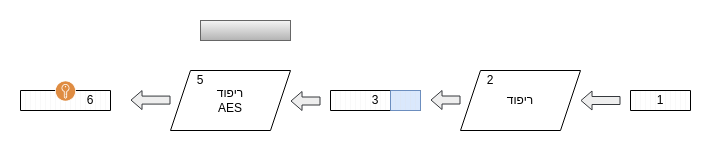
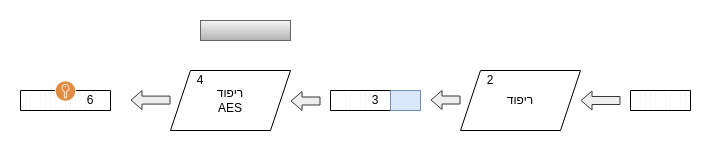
  <mxCell id="0" />
  <mxCell id="1" parent="0" />
  <mxCell id="2" value="" style="verticalLabelPosition=bottom;verticalAlign=top;html=1;shape=mxgraph.basic.patternFillRect;fillStyle=vert;step=5;fillStrokeWidth=0.2;fillStrokeColor=#dddddd;strokeWidth=1;perimeterSpacing=1;" vertex="1" parent="1"><mxGeometry x="630" y="90" width="60" height="20" as="geometry" /></mxCell>
  <mxCell id="3" value="" style="rounded=0;whiteSpace=wrap;html=1;strokeWidth=1;fillColor=#f5f5f5;strokeColor=#666666;gradientColor=#b3b3b3;" vertex="1" parent="1"><mxGeometry x="200" y="20" width="90" height="20" as="geometry" /></mxCell>
  <mxCell id="4" value="" style="shape=flexArrow;endArrow=classic;html=1;endWidth=10;endSize=3.34;width=8;fillColor=#eeeeee;strokeColor=#36393d;" edge="1" parent="1"><mxGeometry width="50" height="50" relative="1" as="geometry"><mxPoint x="620" y="100" as="sourcePoint" /><mxPoint x="580" y="100" as="targetPoint" /></mxGeometry></mxCell>
  <mxCell id="5" value="ריפוד" style="shape=parallelogram;perimeter=parallelogramPerimeter;whiteSpace=wrap;html=1;fixedSize=1;strokeWidth=1;" vertex="1" parent="1"><mxGeometry x="460" y="70" width="120" height="60" as="geometry" /></mxCell>
  <mxCell id="6" value="" style="shape=flexArrow;endArrow=classic;html=1;endWidth=10;endSize=3.34;width=8;fillColor=#eeeeee;strokeColor=#36393d;" edge="1" parent="1"><mxGeometry width="50" height="50" relative="1" as="geometry"><mxPoint x="460" y="99.5" as="sourcePoint" /><mxPoint x="430" y="99.5" as="targetPoint" /></mxGeometry></mxCell>
  <mxCell id="7" value="ריפוד&lt;br&gt;AES" style="shape=parallelogram;perimeter=parallelogramPerimeter;whiteSpace=wrap;html=1;fixedSize=1;strokeWidth=1;" vertex="1" parent="1"><mxGeometry x="170" y="70" width="120" height="60" as="geometry" /></mxCell>
  <mxCell id="8" value="" style="verticalLabelPosition=bottom;verticalAlign=top;html=1;shape=mxgraph.basic.patternFillRect;fillStyle=vert;step=5;fillStrokeWidth=0.2;fillStrokeColor=#dddddd;strokeWidth=1;perimeterSpacing=1;" vertex="1" parent="1"><mxGeometry x="330" y="90" width="90" height="20" as="geometry" /></mxCell>
  <mxCell id="9" value="" style="shape=flexArrow;endArrow=classic;html=1;endWidth=10;endSize=3.34;width=8;fillColor=#eeeeee;strokeColor=#36393d;" edge="1" parent="1"><mxGeometry width="50" height="50" relative="1" as="geometry"><mxPoint x="320" y="100.5" as="sourcePoint" /><mxPoint x="290" y="100.5" as="targetPoint" /></mxGeometry></mxCell>
  <mxCell id="10" value="" style="verticalLabelPosition=bottom;verticalAlign=top;html=1;shape=mxgraph.basic.patternFillRect;fillStyle=vert;step=5;fillStrokeWidth=0.2;fillStrokeColor=#dddddd;strokeWidth=1;perimeterSpacing=1;fillColor=#dae8fc;strokeColor=#6c8ebf;" vertex="1" parent="1"><mxGeometry x="390" y="90" width="30" height="20" as="geometry" /></mxCell>
  <mxCell id="11" value="" style="shape=flexArrow;endArrow=classic;html=1;endWidth=10;endSize=3.34;width=8;fillColor=#eeeeee;strokeColor=#36393d;" edge="1" parent="1"><mxGeometry width="50" height="50" relative="1" as="geometry"><mxPoint x="170" y="99.58" as="sourcePoint" /><mxPoint x="130" y="99.58" as="targetPoint" /></mxGeometry></mxCell>
  <mxCell id="12" value="" style="verticalLabelPosition=bottom;verticalAlign=top;html=1;shape=mxgraph.basic.patternFillRect;fillStyle=vert;step=5;fillStrokeWidth=0.2;fillStrokeColor=#dddddd;strokeWidth=1;perimeterSpacing=1;" vertex="1" parent="1"><mxGeometry x="20" y="90" width="90" height="20" as="geometry" /></mxCell>
  <mxCell id="13" value="" style="pointerEvents=1;shadow=0;dashed=0;html=1;strokeColor=none;fillColor=#DF8C42;labelPosition=center;verticalLabelPosition=bottom;verticalAlign=top;align=center;outlineConnect=0;shape=mxgraph.veeam2.encrypted;" vertex="1" parent="1"><mxGeometry x="54.5" y="80" width="21" height="21" as="geometry" /></mxCell>
- <mxCell id="14" value="1" style="text;html=1;strokeColor=none;fillColor=none;align=center;verticalAlign=middle;whiteSpace=wrap;rounded=0;" vertex="1" parent="1"><mxGeometry x="640" y="90" width="40" height="20" as="geometry" /></mxCell>
  <mxCell id="15" value="2" style="text;html=1;strokeColor=none;fillColor=none;align=center;verticalAlign=middle;whiteSpace=wrap;rounded=0;" vertex="1" parent="1"><mxGeometry x="470" y="70" width="40" height="20" as="geometry" /></mxCell>
  <mxCell id="16" value="3" style="text;html=1;strokeColor=none;fillColor=none;align=center;verticalAlign=middle;whiteSpace=wrap;rounded=0;" vertex="1" parent="1"><mxGeometry x="355" y="90" width="40" height="20" as="geometry" /></mxCell>
- <mxCell id="17" value="5" style="text;html=1;strokeColor=none;fillColor=none;align=center;verticalAlign=middle;whiteSpace=wrap;rounded=0;" vertex="1" parent="1"><mxGeometry x="180" y="70" width="40" height="20" as="geometry" /></mxCell>
+ <mxCell id="17" value="4" style="text;html=1;strokeColor=none;fillColor=none;align=center;verticalAlign=middle;whiteSpace=wrap;rounded=0;" vertex="1" parent="1"><mxGeometry x="180" y="70" width="40" height="20" as="geometry" /></mxCell>
  <mxCell id="18" value="6" style="text;html=1;strokeColor=none;fillColor=none;align=center;verticalAlign=middle;whiteSpace=wrap;rounded=0;" vertex="1" parent="1"><mxGeometry x="70" y="90" width="40" height="20" as="geometry" /></mxCell>
